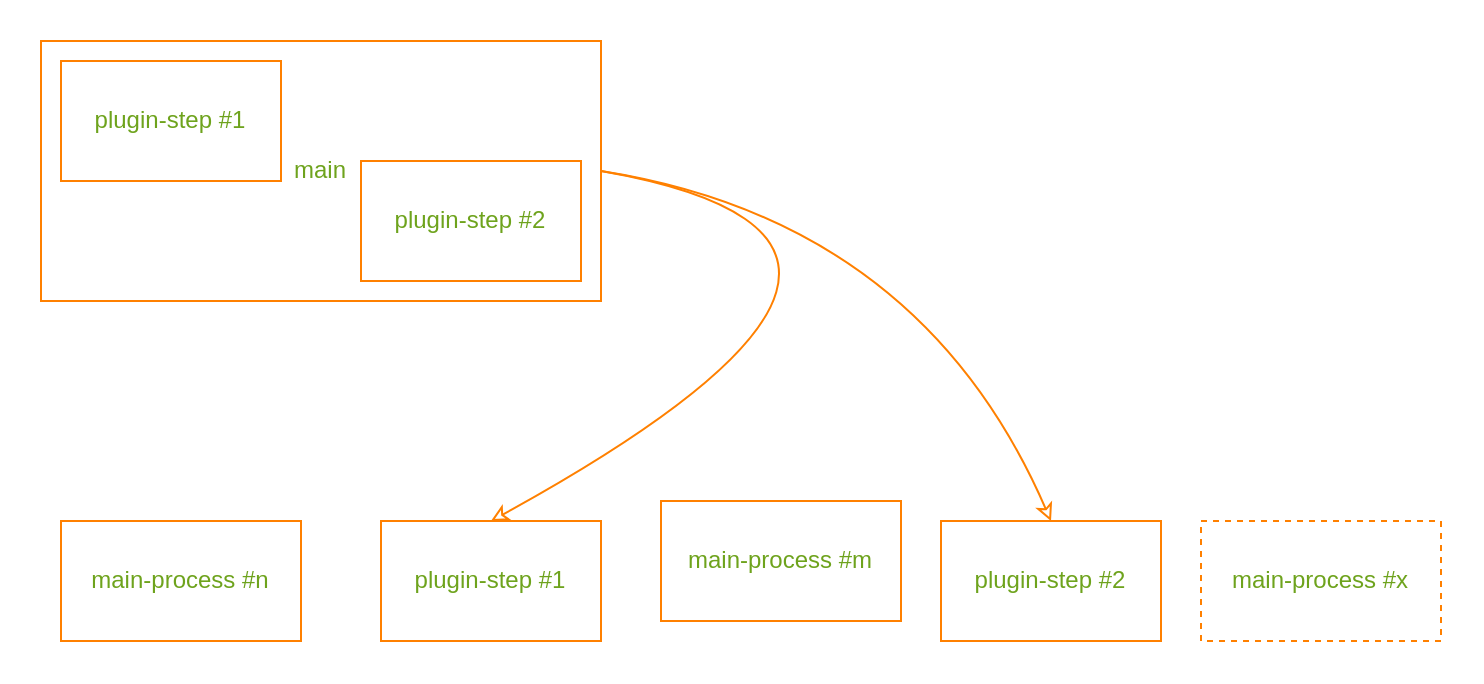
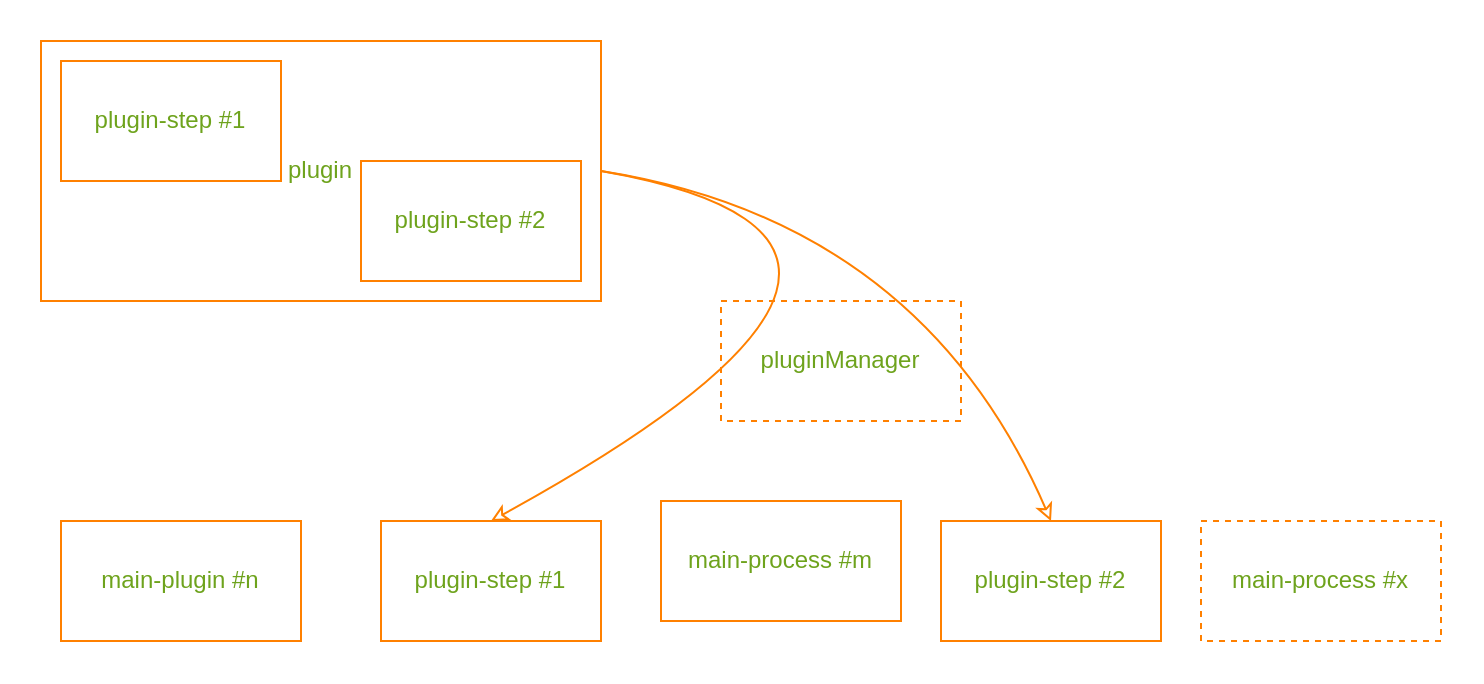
  <mxCell id="0" />
  <mxCell id="1" parent="0" />
- <mxCell id="3" value="main" style="whiteSpace=wrap;html=1;strokeColor=#FF8000;fontColor=#6EA31D;fillOpacity=0;" vertex="1" parent="1"><mxGeometry x="20" y="20" width="280" height="130" as="geometry" /></mxCell>
+ <mxCell id="2" value="pluginManager" style="whiteSpace=wrap;html=1;dashed=1;strokeColor=#FF8000;fontColor=#6EA31D;fillOpacity=0;" vertex="1" parent="1"><mxGeometry x="360" y="150" width="120" height="60" as="geometry" /></mxCell>
+ <mxCell id="3" value="plugin" style="whiteSpace=wrap;html=1;strokeColor=#FF8000;fontColor=#6EA31D;fillOpacity=0;" vertex="1" parent="1"><mxGeometry x="20" y="20" width="280" height="130" as="geometry" /></mxCell>
  <mxCell id="4" value="plugin-step #1" style="whiteSpace=wrap;html=1;strokeColor=#FF8000;fontColor=#6EA31D;fillOpacity=0;" vertex="1" parent="1"><mxGeometry x="190" y="260" width="110" height="60" as="geometry" /></mxCell>
  <mxCell id="5" value="plugin-step #2" style="whiteSpace=wrap;html=1;strokeColor=#FF8000;fontColor=#6EA31D;fillOpacity=0;" vertex="1" parent="1"><mxGeometry x="180" y="80" width="110" height="60" as="geometry" /></mxCell>
- <mxCell id="6" value="main-process #n" style="whiteSpace=wrap;html=1;strokeColor=#FF8000;fontColor=#6EA31D;fillOpacity=0;" vertex="1" parent="1"><mxGeometry x="30" y="260" width="120" height="60" as="geometry" /></mxCell>
+ <mxCell id="6" value="main-plugin #n" style="whiteSpace=wrap;html=1;strokeColor=#FF8000;fontColor=#6EA31D;fillOpacity=0;" vertex="1" parent="1"><mxGeometry x="30" y="260" width="120" height="60" as="geometry" /></mxCell>
  <mxCell id="7" value="main-process #m" style="whiteSpace=wrap;html=1;strokeColor=#FF8000;fontColor=#6EA31D;fillOpacity=0;" vertex="1" parent="1"><mxGeometry x="330" y="250" width="120" height="60" as="geometry" /></mxCell>
  <mxCell id="8" value="main-process #x" style="whiteSpace=wrap;html=1;strokeColor=#FF8000;fontColor=#6EA31D;fillOpacity=0;dashed=1;" vertex="1" parent="1"><mxGeometry x="600" y="260" width="120" height="60" as="geometry" /></mxCell>
  <mxCell id="9" value="plugin-step #1" style="whiteSpace=wrap;html=1;strokeColor=#FF8000;fontColor=#6EA31D;fillOpacity=0;" vertex="1" parent="1"><mxGeometry x="30" y="30" width="110" height="60" as="geometry" /></mxCell>
  <mxCell id="10" value="plugin-step #2" style="whiteSpace=wrap;html=1;strokeColor=#FF8000;fontColor=#6EA31D;fillOpacity=0;" vertex="1" parent="1"><mxGeometry x="470" y="260" width="110" height="60" as="geometry" /></mxCell>
  <mxCell id="11" value="" style="curved=1;endArrow=classic;html=1;exitX=1;exitY=0.5;exitDx=0;exitDy=0;entryX=0.5;entryY=0;entryDx=0;entryDy=0;strokeColor=#FF8000;fontColor=#6EA31D;fillOpacity=0;" edge="1" parent="1" source="3" target="10"><mxGeometry width="50" height="50" relative="1" as="geometry"><mxPoint x="330" y="230" as="sourcePoint" /><mxPoint x="380" y="180" as="targetPoint" /><Array as="points"><mxPoint x="460" y="110" /></Array></mxGeometry></mxCell>
  <mxCell id="12" value="" style="curved=1;endArrow=classic;html=1;exitX=1;exitY=0.5;exitDx=0;exitDy=0;entryX=0.5;entryY=0;entryDx=0;entryDy=0;strokeColor=#FF8000;fontColor=#6EA31D;fillOpacity=0;" edge="1" parent="1" source="3" target="4"><mxGeometry width="50" height="50" relative="1" as="geometry"><mxPoint x="340" y="240" as="sourcePoint" /><mxPoint x="390" y="190" as="targetPoint" /><Array as="points"><mxPoint x="500" y="120" /></Array></mxGeometry></mxCell>
